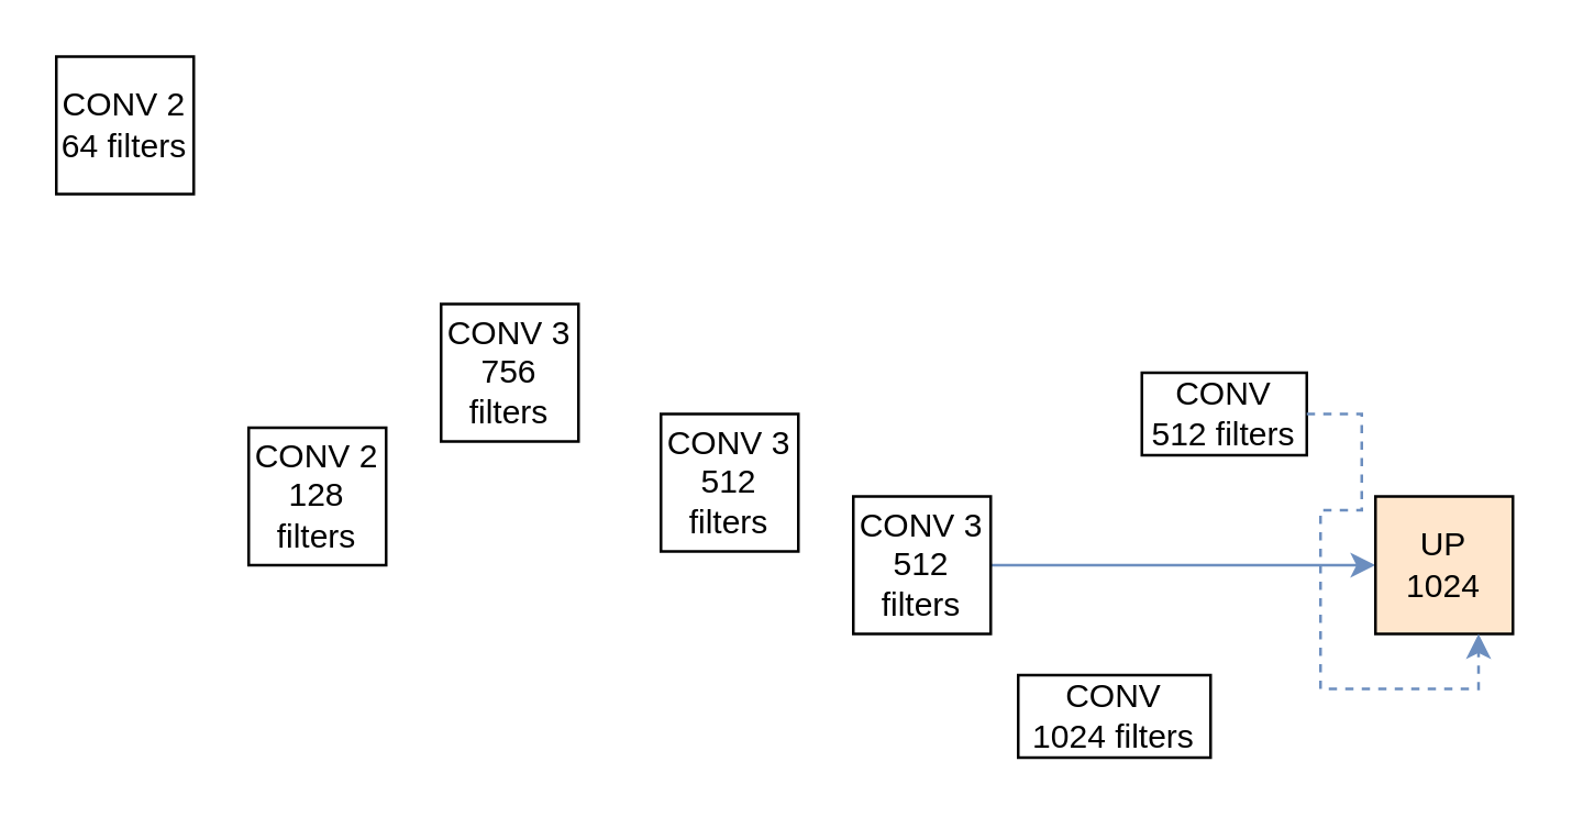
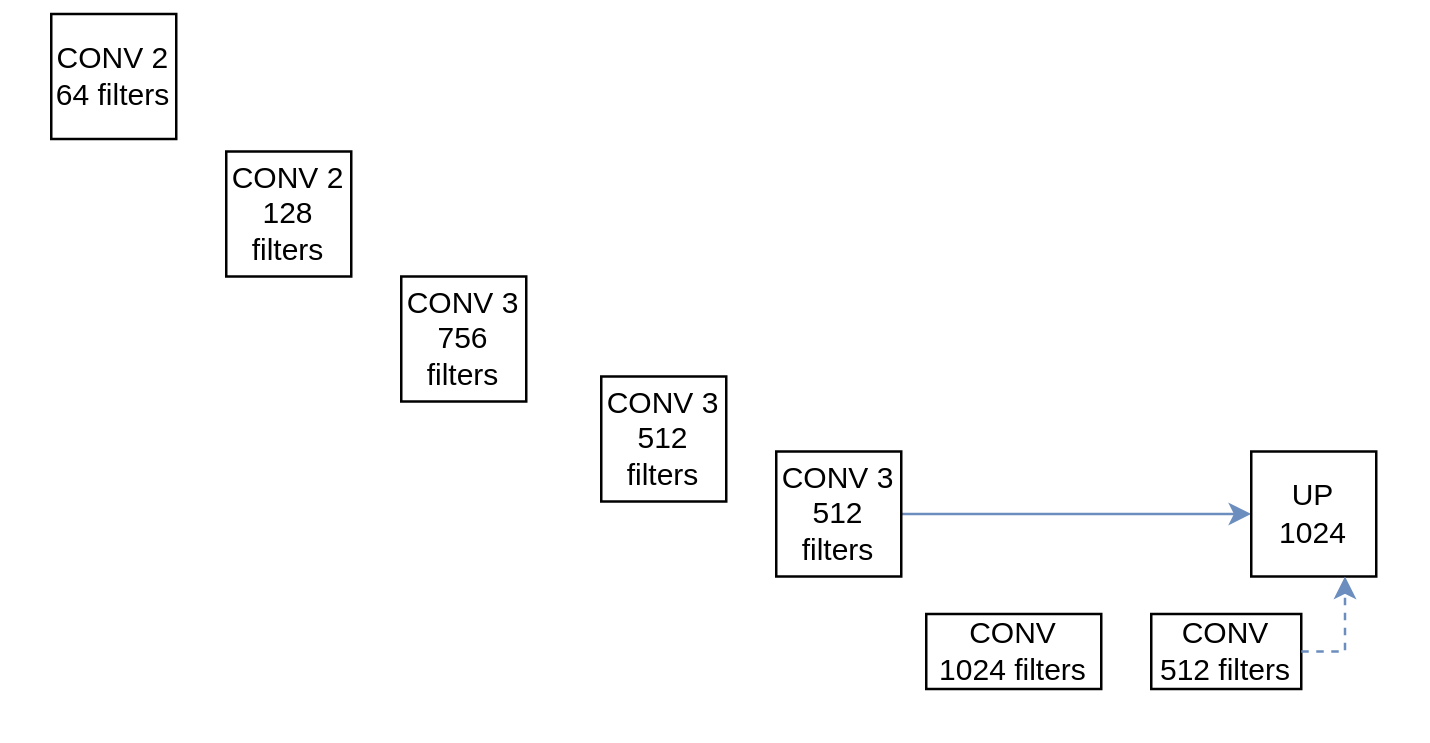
  <mxCell id="0" />
  <mxCell id="1" parent="0" />
- <mxCell id="2" value="&lt;div&gt;CONV 2&lt;/div&gt;&lt;div&gt;64 filters&lt;br&gt;&lt;/div&gt;" style="whiteSpace=wrap;html=1;aspect=fixed;" vertex="1" parent="1"><mxGeometry x="20" y="20" width="50" height="50" as="geometry" /></mxCell>
- <mxCell id="3" value="&lt;div&gt;CONV 2&lt;/div&gt;&lt;div&gt;128 filters&lt;br&gt;&lt;/div&gt;" style="whiteSpace=wrap;html=1;aspect=fixed;" vertex="1" parent="1"><mxGeometry x="90" y="155" width="50" height="50" as="geometry" /></mxCell>
+ <mxCell id="2" value="&lt;div&gt;CONV 2&lt;/div&gt;&lt;div&gt;64 filters&lt;br&gt;&lt;/div&gt;" style="whiteSpace=wrap;html=1;aspect=fixed;" vertex="1" parent="1"><mxGeometry x="20" y="5" width="50" height="50" as="geometry" /></mxCell>
+ <mxCell id="3" value="&lt;div&gt;CONV 2&lt;/div&gt;&lt;div&gt;128 filters&lt;br&gt;&lt;/div&gt;" style="whiteSpace=wrap;html=1;aspect=fixed;" vertex="1" parent="1"><mxGeometry x="90" y="60" width="50" height="50" as="geometry" /></mxCell>
  <mxCell id="4" value="&lt;div&gt;CONV 3&lt;br&gt;&lt;/div&gt;&lt;div&gt;756 filters&lt;br&gt;&lt;/div&gt;" style="whiteSpace=wrap;html=1;aspect=fixed;" vertex="1" parent="1"><mxGeometry x="160" y="110" width="50" height="50" as="geometry" /></mxCell>
  <mxCell id="5" value="&lt;div&gt;CONV 3&lt;br&gt;&lt;/div&gt;&lt;div&gt;512 filters&lt;br&gt;&lt;/div&gt;" style="whiteSpace=wrap;html=1;aspect=fixed;" vertex="1" parent="1"><mxGeometry x="240" y="150" width="50" height="50" as="geometry" /></mxCell>
  <mxCell id="6" value="" style="edgeStyle=orthogonalEdgeStyle;rounded=0;orthogonalLoop=1;jettySize=auto;html=1;fillColor=#dae8fc;strokeColor=#6c8ebf;entryX=0;entryY=0.5;entryDx=0;entryDy=0;" edge="1" parent="1" source="7" target="10"><mxGeometry relative="1" as="geometry"><mxPoint x="425" y="205" as="targetPoint" /></mxGeometry></mxCell>
  <mxCell id="7" value="&lt;div&gt;CONV 3&lt;br&gt;&lt;/div&gt;&lt;div&gt;512 filters&lt;br&gt;&lt;/div&gt;" style="whiteSpace=wrap;html=1;aspect=fixed;" vertex="1" parent="1"><mxGeometry x="310" y="180" width="50" height="50" as="geometry" /></mxCell>
  <mxCell id="8" value="&lt;div&gt;CONV&lt;/div&gt;&lt;div&gt;1024 filters&lt;br&gt;&lt;/div&gt;" style="rounded=0;whiteSpace=wrap;html=1;" vertex="1" parent="1"><mxGeometry x="370" y="245" width="70" height="30" as="geometry" /></mxCell>
- <mxCell id="9" value="&lt;div&gt;CONV&lt;/div&gt;&lt;div&gt;512 filters&lt;br&gt;&lt;/div&gt;" style="rounded=0;whiteSpace=wrap;html=1;" vertex="1" parent="1"><mxGeometry x="415" y="135" width="60" height="30" as="geometry" /></mxCell>
- <mxCell id="10" value="&lt;div&gt;UP&lt;br&gt;&lt;/div&gt;&lt;div&gt;1024&lt;br&gt;&lt;/div&gt;" style="whiteSpace=wrap;html=1;aspect=fixed;fillColor=#ffe6cc;" vertex="1" parent="1"><mxGeometry x="500" y="180" width="50" height="50" as="geometry" /></mxCell>
+ <mxCell id="9" value="&lt;div&gt;CONV&lt;/div&gt;&lt;div&gt;512 filters&lt;br&gt;&lt;/div&gt;" style="rounded=0;whiteSpace=wrap;html=1;" vertex="1" parent="1"><mxGeometry x="460" y="245" width="60" height="30" as="geometry" /></mxCell>
+ <mxCell id="10" value="&lt;div&gt;UP&lt;br&gt;&lt;/div&gt;&lt;div&gt;1024&lt;br&gt;&lt;/div&gt;" style="whiteSpace=wrap;html=1;aspect=fixed;" vertex="1" parent="1"><mxGeometry x="500" y="180" width="50" height="50" as="geometry" /></mxCell>
  <mxCell id="11" value="" style="edgeStyle=orthogonalEdgeStyle;rounded=0;orthogonalLoop=1;jettySize=auto;html=1;fillColor=#dae8fc;strokeColor=#6c8ebf;entryX=0.75;entryY=1;entryDx=0;entryDy=0;exitX=1;exitY=0.5;exitDx=0;exitDy=0;dashed=1;" edge="1" parent="1" source="9" target="10"><mxGeometry relative="1" as="geometry"><mxPoint x="590" y="330" as="sourcePoint" /><mxPoint x="730" y="330" as="targetPoint" /></mxGeometry></mxCell>
